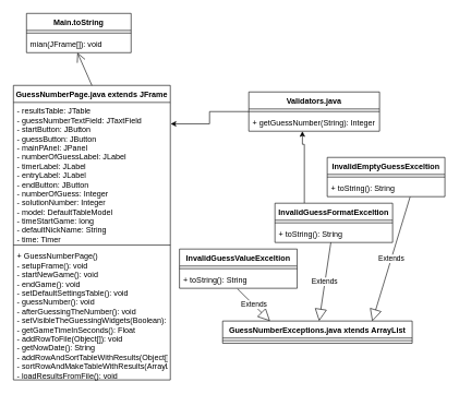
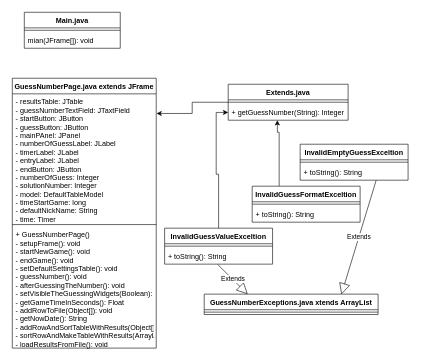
  <mxCell id="0" />
  <mxCell id="1" parent="0" />
- <mxCell id="2" value="Main.toString" style="swimlane;fontStyle=1;align=center;verticalAlign=top;childLayout=stackLayout;horizontal=1;startSize=26;horizontalStack=0;resizeParent=1;resizeParentMax=0;resizeLast=0;collapsible=1;marginBottom=0;" vertex="1" parent="1"><mxGeometry x="40" y="20" width="160" height="60" as="geometry" /></mxCell>
+ <mxCell id="2" value="Main.java" style="swimlane;fontStyle=1;align=center;verticalAlign=top;childLayout=stackLayout;horizontal=1;startSize=26;horizontalStack=0;resizeParent=1;resizeParentMax=0;resizeLast=0;collapsible=1;marginBottom=0;" vertex="1" parent="1"><mxGeometry x="40" y="20" width="160" height="60" as="geometry" /></mxCell>
  <mxCell id="3" value="" style="line;strokeWidth=1;fillColor=none;align=left;verticalAlign=middle;spacingTop=-1;spacingLeft=3;spacingRight=3;rotatable=0;labelPosition=right;points=[];portConstraint=eastwest;" vertex="1" parent="2"><mxGeometry y="26" width="160" height="8" as="geometry" /></mxCell>
  <mxCell id="4" value="mian(JFrame[]): void" style="text;strokeColor=none;fillColor=none;align=left;verticalAlign=top;spacingLeft=4;spacingRight=4;overflow=hidden;rotatable=0;points=[[0,0.5],[1,0.5]];portConstraint=eastwest;" vertex="1" parent="2"><mxGeometry y="34" width="160" height="26" as="geometry" /></mxCell>
  <mxCell id="5" value="GuessNumberPage.java extends JFrame" style="swimlane;fontStyle=1;align=center;verticalAlign=top;childLayout=stackLayout;horizontal=1;startSize=26;horizontalStack=0;resizeParent=1;resizeParentMax=0;resizeLast=0;collapsible=1;marginBottom=0;" vertex="1" parent="1"><mxGeometry x="20" y="130" width="240" height="450" as="geometry" /></mxCell>
  <mxCell id="6" value="- resultsTable: JTable&#10;- guessNumberTextField: JTaxtField&#10;- startButton: JButton&#10;- guessButton: JButton&#10;- mainPAnel: JPanel&#10;- numberOfGuessLabel: JLabel&#10;- timerLabel: JLabel&#10;- entryLabel: JLabel&#10;- endButton: JButton&#10;- numberOfGuess: Integer&#10;- solutionNumber: Integer&#10;- model: DefaultTableModel&#10;- timeStartGame: long&#10;- defaultNickName: String&#10;- time: Timer" style="text;strokeColor=none;fillColor=none;align=left;verticalAlign=top;spacingLeft=4;spacingRight=4;overflow=hidden;rotatable=0;points=[[0,0.5],[1,0.5]];portConstraint=eastwest;" vertex="1" parent="5"><mxGeometry y="26" width="240" height="214" as="geometry" /></mxCell>
  <mxCell id="7" value="" style="line;strokeWidth=1;fillColor=none;align=left;verticalAlign=middle;spacingTop=-1;spacingLeft=3;spacingRight=3;rotatable=0;labelPosition=right;points=[];portConstraint=eastwest;" vertex="1" parent="5"><mxGeometry y="240" width="240" height="8" as="geometry" /></mxCell>
  <mxCell id="8" value="+ GuessNumberPage()&#10;- setupFrame(): void&#10;- startNewGame(): void&#10;- endGame(): void&#10;- setDefaultSettingsTable(): void&#10;- guessNumber(): void&#10;- afterGuessingTheNumber(): void&#10;- setVisibleTheGuessingWidgets(Boolean): void&#10;- getGameTimeInSeconds(): Float&#10;- addRowToFile(Object[]): void&#10;- getNowDate(): String&#10;- addRowAndSortTableWithResults(Object[]): void&#10;- sortRowAndMakeTableWithResults(ArrayList&lt;Object[]&gt;): void&#10;- loadResultsFromFile(): void" style="text;strokeColor=none;fillColor=none;align=left;verticalAlign=top;spacingLeft=4;spacingRight=4;overflow=hidden;rotatable=0;points=[[0,0.5],[1,0.5]];portConstraint=eastwest;" vertex="1" parent="5"><mxGeometry y="248" width="240" height="202" as="geometry" /></mxCell>
  <mxCell id="9" style="edgeStyle=orthogonalEdgeStyle;rounded=0;orthogonalLoop=1;jettySize=auto;html=1;exitX=0;exitY=0.5;exitDx=0;exitDy=0;entryX=1.002;entryY=0.153;entryDx=0;entryDy=0;entryPerimeter=0;" edge="1" parent="1" source="10" target="6"><mxGeometry relative="1" as="geometry" /></mxCell>
- <mxCell id="10" value="Validators.java" style="swimlane;fontStyle=1;align=center;verticalAlign=top;childLayout=stackLayout;horizontal=1;startSize=26;horizontalStack=0;resizeParent=1;resizeParentMax=0;resizeLast=0;collapsible=1;marginBottom=0;" vertex="1" parent="1"><mxGeometry x="380" y="140" width="200" height="60" as="geometry" /></mxCell>
+ <mxCell id="10" value="Extends.java" style="swimlane;fontStyle=1;align=center;verticalAlign=top;childLayout=stackLayout;horizontal=1;startSize=26;horizontalStack=0;resizeParent=1;resizeParentMax=0;resizeLast=0;collapsible=1;marginBottom=0;" vertex="1" parent="1"><mxGeometry x="380" y="140" width="200" height="60" as="geometry" /></mxCell>
  <mxCell id="11" value="" style="line;strokeWidth=1;fillColor=none;align=left;verticalAlign=middle;spacingTop=-1;spacingLeft=3;spacingRight=3;rotatable=0;labelPosition=right;points=[];portConstraint=eastwest;" vertex="1" parent="10"><mxGeometry y="26" width="200" height="8" as="geometry" /></mxCell>
  <mxCell id="12" value="+ getGuessNumber(String): Integer" style="text;strokeColor=none;fillColor=none;align=left;verticalAlign=top;spacingLeft=4;spacingRight=4;overflow=hidden;rotatable=0;points=[[0,0.5],[1,0.5]];portConstraint=eastwest;" vertex="1" parent="10"><mxGeometry y="34" width="200" height="26" as="geometry" /></mxCell>
  <mxCell id="13" value="GuessNumberExceptions.java xtends ArrayList" style="swimlane;fontStyle=1;align=center;verticalAlign=top;childLayout=stackLayout;horizontal=1;startSize=26;horizontalStack=0;resizeParent=1;resizeParentMax=0;resizeLast=0;collapsible=1;marginBottom=0;" vertex="1" parent="1"><mxGeometry x="340" y="490" width="290" height="34" as="geometry" /></mxCell>
  <mxCell id="14" value="" style="line;strokeWidth=1;fillColor=none;align=left;verticalAlign=middle;spacingTop=-1;spacingLeft=3;spacingRight=3;rotatable=0;labelPosition=right;points=[];portConstraint=eastwest;" vertex="1" parent="13"><mxGeometry y="26" width="290" height="8" as="geometry" /></mxCell>
  <mxCell id="15" value="InvalidEmptyGuessExceltion" style="swimlane;fontStyle=1;align=center;verticalAlign=top;childLayout=stackLayout;horizontal=1;startSize=26;horizontalStack=0;resizeParent=1;resizeParentMax=0;resizeLast=0;collapsible=1;marginBottom=0;" vertex="1" parent="1"><mxGeometry x="500" y="240" width="180" height="60" as="geometry" /></mxCell>
  <mxCell id="16" value="" style="line;strokeWidth=1;fillColor=none;align=left;verticalAlign=middle;spacingTop=-1;spacingLeft=3;spacingRight=3;rotatable=0;labelPosition=right;points=[];portConstraint=eastwest;" vertex="1" parent="15"><mxGeometry y="26" width="180" height="8" as="geometry" /></mxCell>
  <mxCell id="17" value="+ toString(): String" style="text;strokeColor=none;fillColor=none;align=left;verticalAlign=top;spacingLeft=4;spacingRight=4;overflow=hidden;rotatable=0;points=[[0,0.5],[1,0.5]];portConstraint=eastwest;" vertex="1" parent="15"><mxGeometry y="34" width="180" height="26" as="geometry" /></mxCell>
+ <mxCell id="18" style="edgeStyle=orthogonalEdgeStyle;rounded=0;orthogonalLoop=1;jettySize=auto;html=1;exitX=0.5;exitY=0;exitDx=0;exitDy=0;" edge="1" parent="1" source="19" target="12"><mxGeometry relative="1" as="geometry" /></mxCell>
  <mxCell id="19" value="InvalidGuessValueExceltion" style="swimlane;fontStyle=1;align=center;verticalAlign=top;childLayout=stackLayout;horizontal=1;startSize=26;horizontalStack=0;resizeParent=1;resizeParentMax=0;resizeLast=0;collapsible=1;marginBottom=0;" vertex="1" parent="1"><mxGeometry x="274" y="380" width="180" height="60" as="geometry" /></mxCell>
  <mxCell id="20" value="" style="line;strokeWidth=1;fillColor=none;align=left;verticalAlign=middle;spacingTop=-1;spacingLeft=3;spacingRight=3;rotatable=0;labelPosition=right;points=[];portConstraint=eastwest;" vertex="1" parent="19"><mxGeometry y="26" width="180" height="8" as="geometry" /></mxCell>
  <mxCell id="21" value="+ toString(): String" style="text;strokeColor=none;fillColor=none;align=left;verticalAlign=top;spacingLeft=4;spacingRight=4;overflow=hidden;rotatable=0;points=[[0,0.5],[1,0.5]];portConstraint=eastwest;" vertex="1" parent="19"><mxGeometry y="34" width="180" height="26" as="geometry" /></mxCell>
  <mxCell id="22" style="edgeStyle=orthogonalEdgeStyle;rounded=0;orthogonalLoop=1;jettySize=auto;html=1;exitX=0.25;exitY=0;exitDx=0;exitDy=0;" edge="1" parent="1" source="23"><mxGeometry relative="1" as="geometry"><mxPoint x="462" y="200" as="targetPoint" /><Array as="points"><mxPoint x="465" y="220" /><mxPoint x="462" y="220" /></Array></mxGeometry></mxCell>
  <mxCell id="23" value="InvalidGuessFormatExceltion" style="swimlane;fontStyle=1;align=center;verticalAlign=top;childLayout=stackLayout;horizontal=1;startSize=26;horizontalStack=0;resizeParent=1;resizeParentMax=0;resizeLast=0;collapsible=1;marginBottom=0;" vertex="1" parent="1"><mxGeometry x="420" y="310" width="180" height="60" as="geometry" /></mxCell>
  <mxCell id="24" value="" style="line;strokeWidth=1;fillColor=none;align=left;verticalAlign=middle;spacingTop=-1;spacingLeft=3;spacingRight=3;rotatable=0;labelPosition=right;points=[];portConstraint=eastwest;" vertex="1" parent="23"><mxGeometry y="26" width="180" height="8" as="geometry" /></mxCell>
  <mxCell id="25" value="+ toString(): String" style="text;strokeColor=none;fillColor=none;align=left;verticalAlign=top;spacingLeft=4;spacingRight=4;overflow=hidden;rotatable=0;points=[[0,0.5],[1,0.5]];portConstraint=eastwest;" vertex="1" parent="23"><mxGeometry y="34" width="180" height="26" as="geometry" /></mxCell>
  <mxCell id="26" value="Extends" style="endArrow=block;endSize=16;endFill=0;html=1;rounded=0;exitX=0.493;exitY=1.031;exitDx=0;exitDy=0;entryX=0.25;entryY=0;entryDx=0;entryDy=0;exitPerimeter=0;" edge="1" parent="1" source="21" target="13"><mxGeometry width="160" relative="1" as="geometry"><mxPoint x="500" y="270" as="sourcePoint" /><mxPoint x="660" y="270" as="targetPoint" /><Array as="points" /></mxGeometry></mxCell>
  <mxCell id="27" value="Extends" style="endArrow=block;endSize=16;endFill=0;html=1;rounded=0;exitX=0.704;exitY=1.015;exitDx=0;exitDy=0;entryX=0.789;entryY=0.012;entryDx=0;entryDy=0;entryPerimeter=0;exitPerimeter=0;" edge="1" parent="1" source="17" target="13"><mxGeometry width="160" relative="1" as="geometry"><mxPoint x="500" y="270" as="sourcePoint" /><mxPoint x="660" y="270" as="targetPoint" /></mxGeometry></mxCell>
- <mxCell id="28" value="Extends" style="endArrow=block;endSize=16;endFill=0;html=1;rounded=0;" edge="1" parent="1" source="23" target="13"><mxGeometry width="160" relative="1" as="geometry"><mxPoint x="500" y="270" as="sourcePoint" /><mxPoint x="660" y="270" as="targetPoint" /><Array as="points" /></mxGeometry></mxCell>
- <mxCell id="29" value="" style="endArrow=open;endFill=1;endSize=12;html=1;rounded=0;exitX=0.5;exitY=0;exitDx=0;exitDy=0;entryX=0.487;entryY=1;entryDx=0;entryDy=0;entryPerimeter=0;" edge="1" parent="1" source="5" target="4"><mxGeometry width="160" relative="1" as="geometry"><mxPoint x="260" y="300" as="sourcePoint" /><mxPoint x="420" y="300" as="targetPoint" /></mxGeometry></mxCell>
